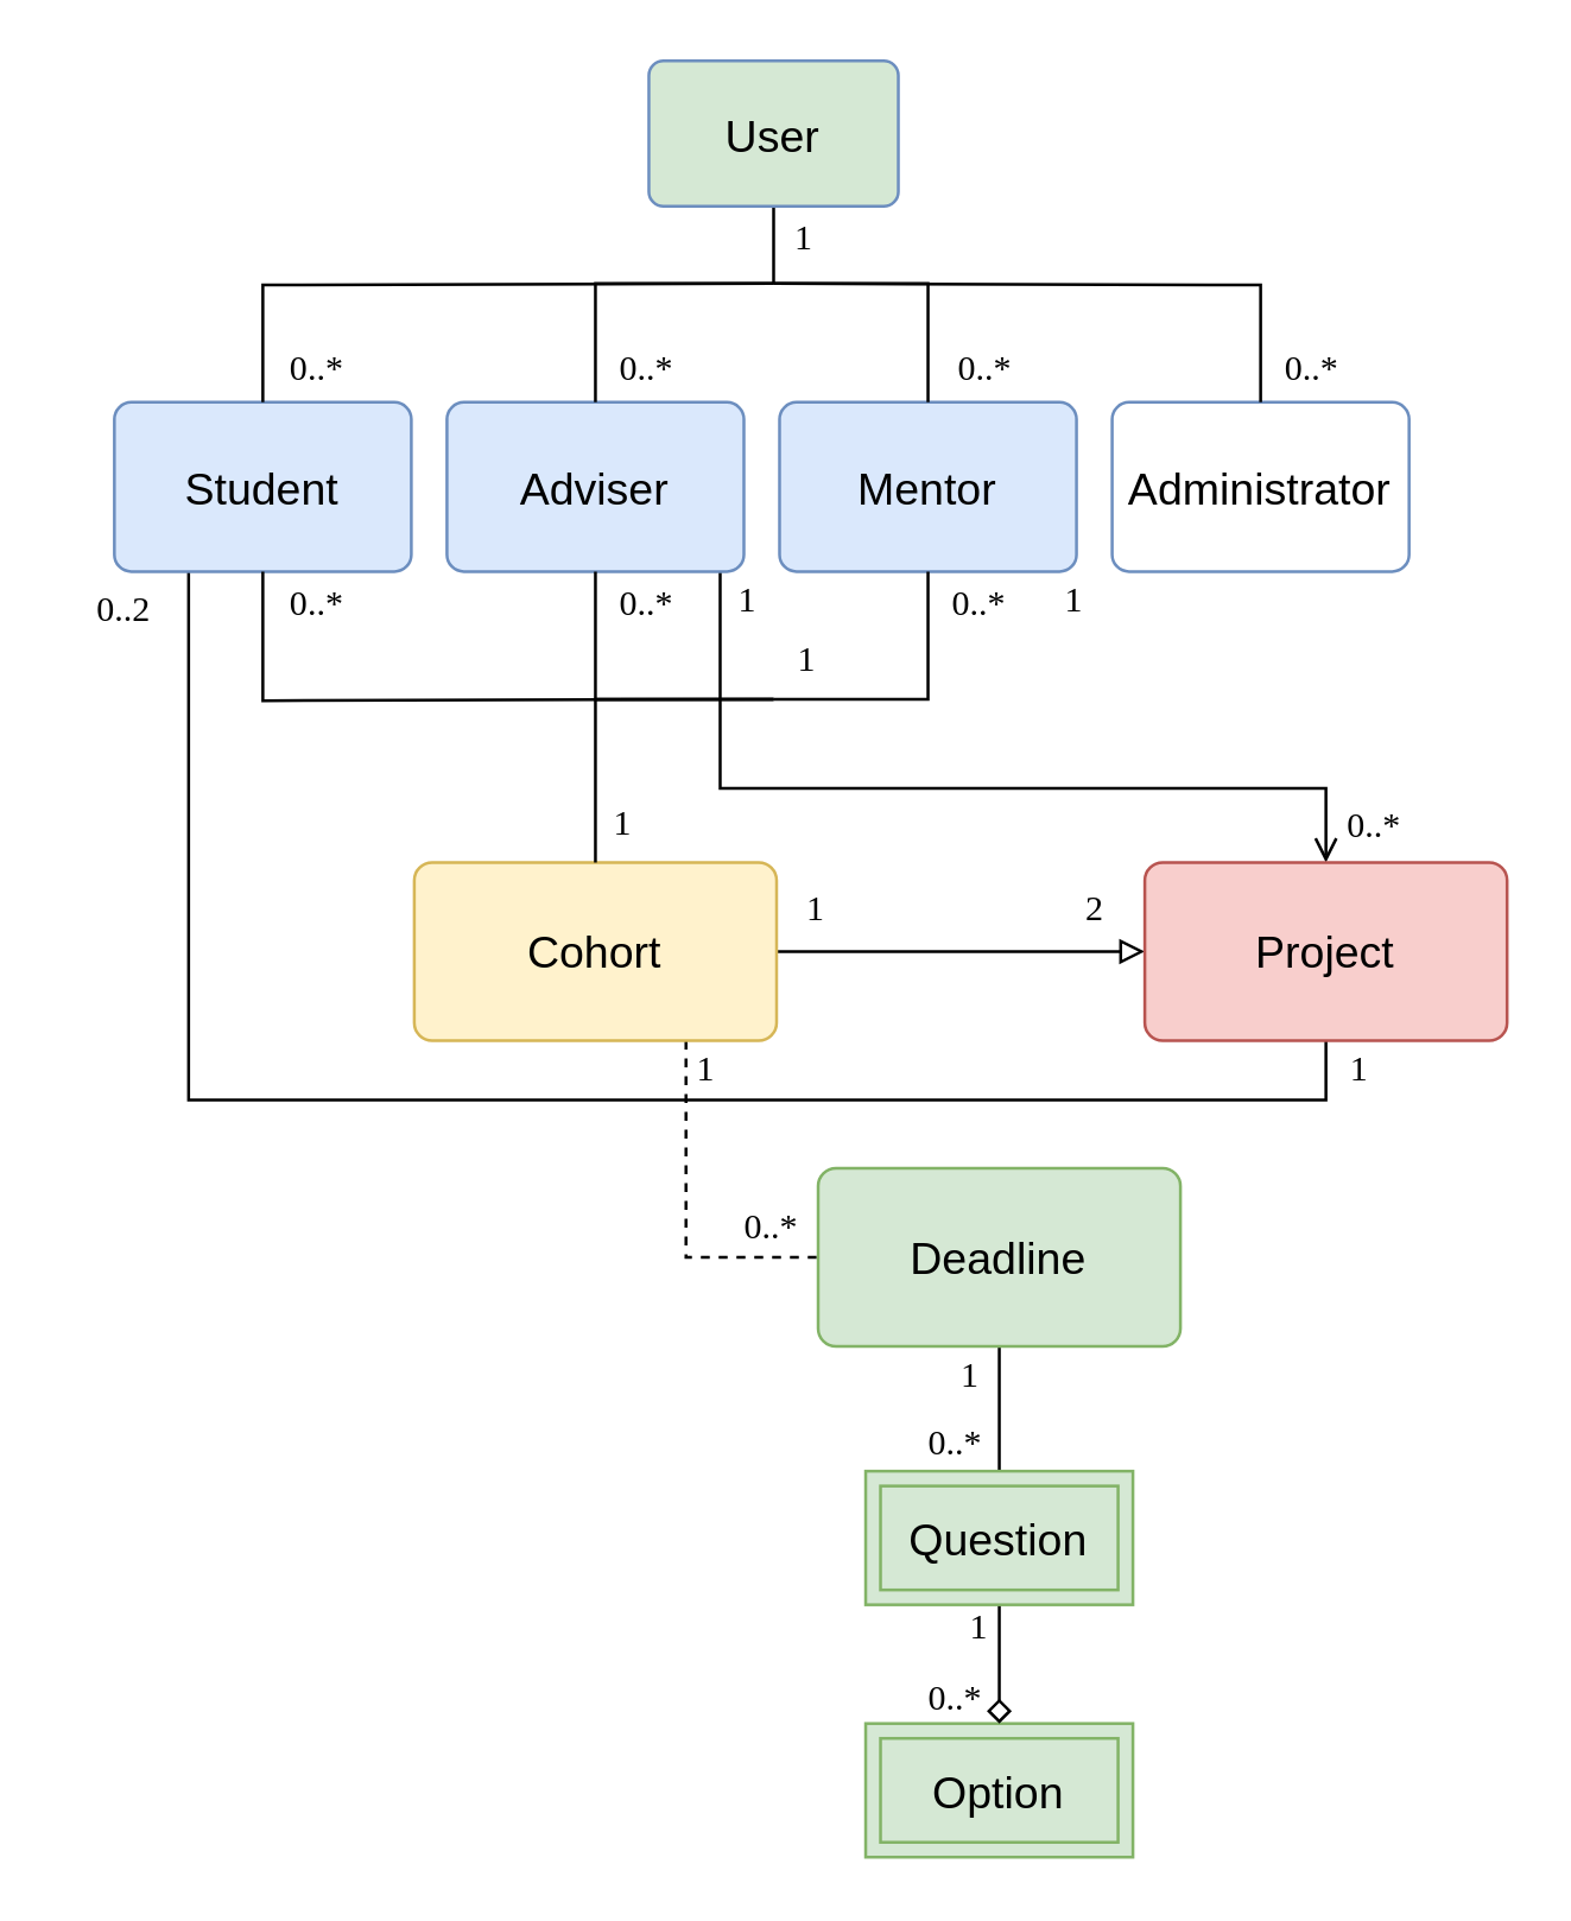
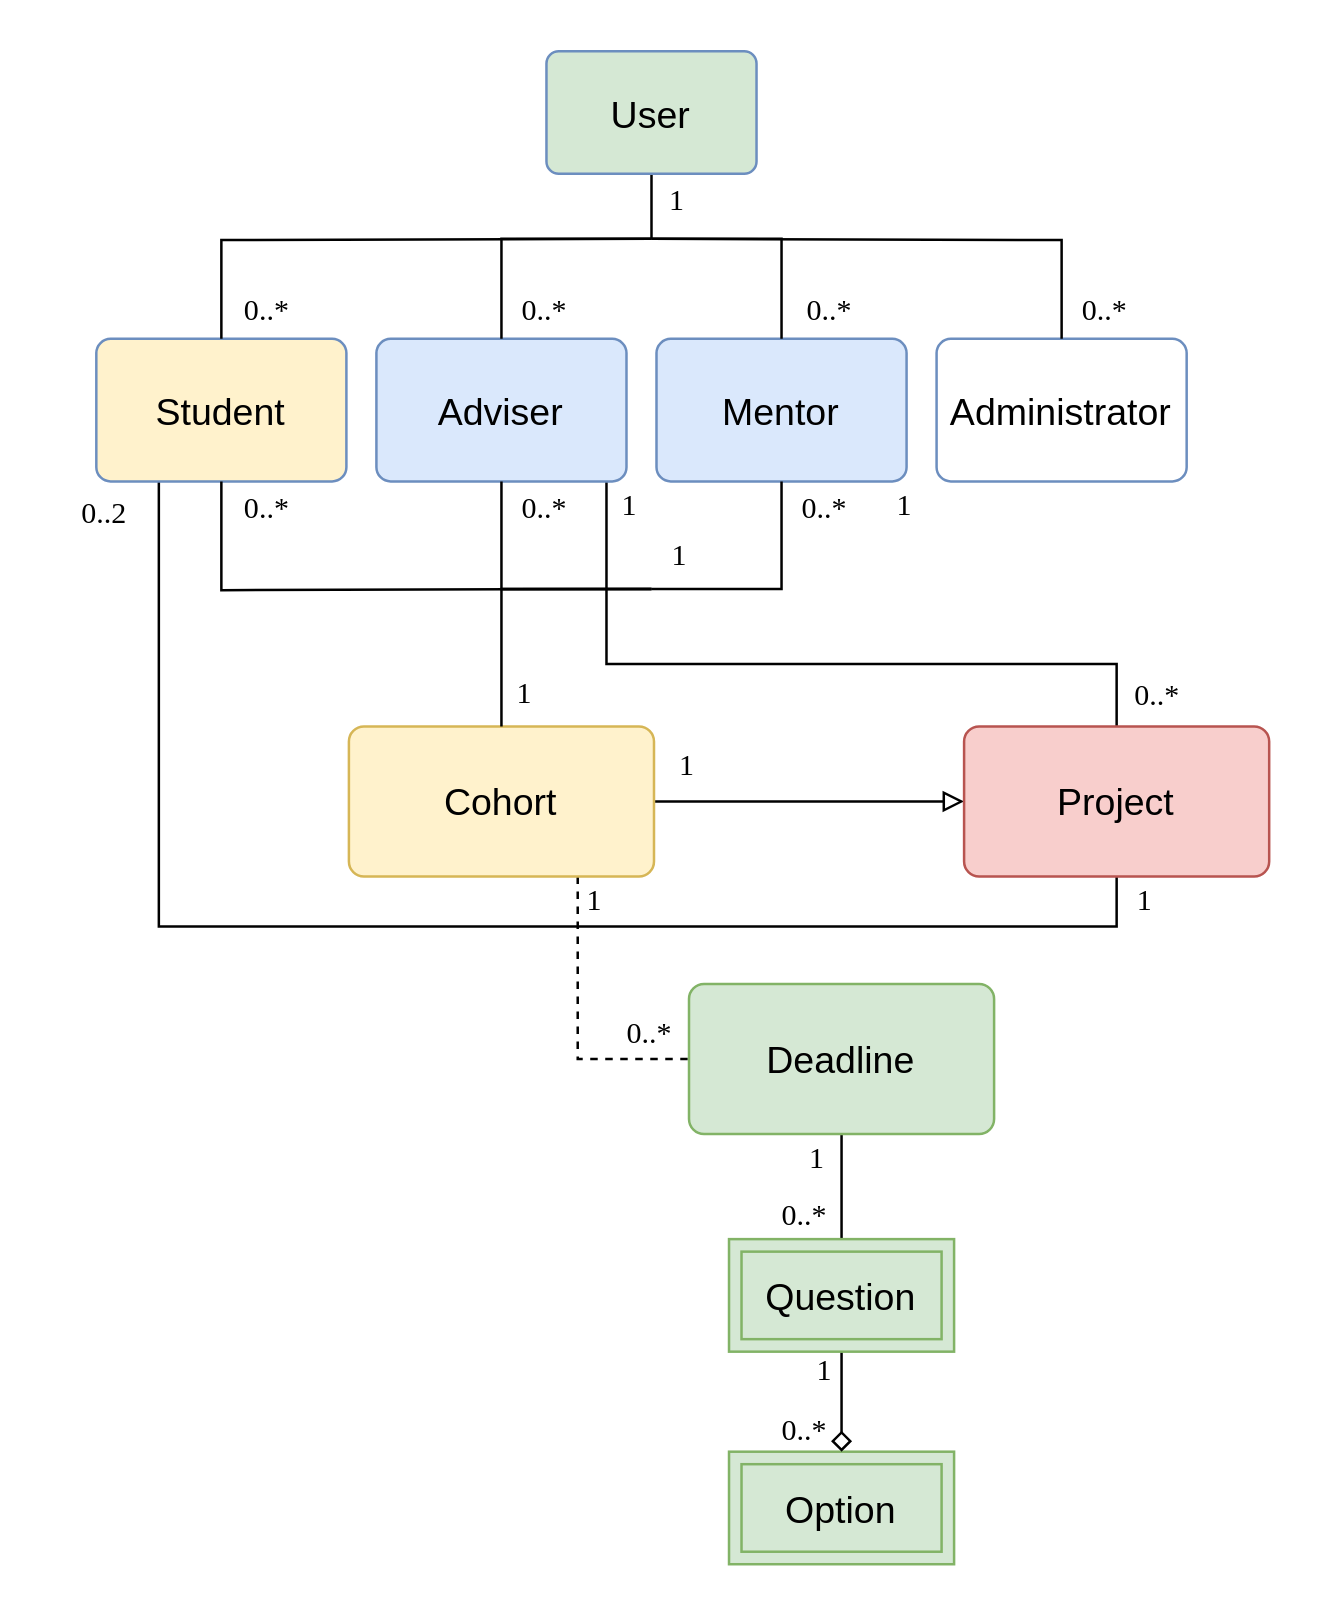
  <mxCell id="0" />
  <mxCell id="1" parent="0" />
  <mxCell id="2" style="edgeStyle=elbowEdgeStyle;rounded=0;orthogonalLoop=1;jettySize=auto;elbow=vertical;html=1;exitX=0.5;exitY=1;exitDx=0;exitDy=0;entryX=0.554;entryY=0.371;entryDx=0;entryDy=0;entryPerimeter=0;fontSize=15;fontColor=none;startArrow=none;startFill=0;endArrow=none;endFill=0;strokeColor=default;" edge="1" parent="1" source="3"><mxGeometry relative="1" as="geometry"><mxPoint x="260" y="95" as="targetPoint" /></mxGeometry></mxCell>
  <mxCell id="3" value="User" style="rounded=1;arcSize=10;whiteSpace=wrap;html=1;align=center;fontSize=15;fillColor=#d5e8d4;strokeColor=#6c8ebf;" vertex="1" parent="1"><mxGeometry x="218" y="20" width="84" height="49" as="geometry" /></mxCell>
  <mxCell id="4" style="edgeStyle=orthogonalEdgeStyle;rounded=0;orthogonalLoop=1;jettySize=auto;html=1;exitX=1;exitY=0.5;exitDx=0;exitDy=0;entryX=0;entryY=0.5;entryDx=0;entryDy=0;fontFamily=Verdana;fontSize=12;fontColor=none;startArrow=none;startFill=0;endArrow=block;endFill=0;strokeColor=default;elbow=vertical;" edge="1" parent="1" source="6" target="13"><mxGeometry relative="1" as="geometry" /></mxCell>
  <mxCell id="5" style="edgeStyle=orthogonalEdgeStyle;rounded=0;orthogonalLoop=1;jettySize=auto;html=1;exitX=0.75;exitY=1;exitDx=0;exitDy=0;fontFamily=Verdana;fontSize=12;fontColor=none;startArrow=none;startFill=0;endArrow=none;endFill=0;strokeColor=default;elbow=vertical;dashed=1;" edge="1" parent="1" source="6" target="15"><mxGeometry relative="1" as="geometry"><Array as="points"><mxPoint x="231" y="423" /></Array></mxGeometry></mxCell>
  <mxCell id="6" value="Cohort" style="rounded=1;arcSize=10;whiteSpace=wrap;html=1;align=center;fontSize=15;fillColor=#fff2cc;strokeColor=#d6b656;" vertex="1" parent="1"><mxGeometry x="139" y="290" width="122" height="60" as="geometry" /></mxCell>
- <mxCell id="7" style="edgeStyle=orthogonalEdgeStyle;rounded=0;orthogonalLoop=1;jettySize=auto;html=1;exitX=1;exitY=0.75;exitDx=0;exitDy=0;entryX=0.5;entryY=0;entryDx=0;entryDy=0;fontFamily=Verdana;fontSize=12;fontColor=none;startArrow=none;startFill=0;endArrow=open;endFill=0;strokeColor=default;elbow=vertical;" edge="1" parent="1" source="8" target="13"><mxGeometry relative="1" as="geometry"><Array as="points"><mxPoint x="242" y="178" /><mxPoint x="242" y="265" /><mxPoint x="446" y="265" /></Array></mxGeometry></mxCell>
+ <mxCell id="7" style="edgeStyle=orthogonalEdgeStyle;rounded=0;orthogonalLoop=1;jettySize=auto;html=1;exitX=1;exitY=0.75;exitDx=0;exitDy=0;entryX=0.5;entryY=0;entryDx=0;entryDy=0;fontFamily=Verdana;fontSize=12;fontColor=none;startArrow=none;startFill=0;endArrow=none;endFill=0;strokeColor=default;elbow=vertical;" edge="1" parent="1" source="8" target="13"><mxGeometry relative="1" as="geometry"><Array as="points"><mxPoint x="242" y="178" /><mxPoint x="242" y="265" /><mxPoint x="446" y="265" /></Array></mxGeometry></mxCell>
  <mxCell id="8" value="Adviser" style="rounded=1;arcSize=10;whiteSpace=wrap;html=1;align=center;fontSize=15;fillColor=#dae8fc;strokeColor=#6c8ebf;" vertex="1" parent="1"><mxGeometry x="150" y="135" width="100" height="57" as="geometry" /></mxCell>
  <mxCell id="9" value="Mentor" style="rounded=1;arcSize=10;whiteSpace=wrap;html=1;align=center;fontSize=15;fillColor=#dae8fc;strokeColor=#6c8ebf;" vertex="1" parent="1"><mxGeometry x="262" y="135" width="100" height="57" as="geometry" /></mxCell>
  <mxCell id="10" value="Administrator" style="rounded=1;arcSize=10;whiteSpace=wrap;html=1;align=center;fontSize=15;fillColor=#ffffff;strokeColor=#6c8ebf;" vertex="1" parent="1"><mxGeometry x="374" y="135" width="100" height="57" as="geometry" /></mxCell>
  <mxCell id="11" style="edgeStyle=orthogonalEdgeStyle;rounded=0;orthogonalLoop=1;jettySize=auto;html=1;exitX=0.25;exitY=1;exitDx=0;exitDy=0;entryX=0.5;entryY=1;entryDx=0;entryDy=0;fontFamily=Verdana;fontSize=12;fontColor=none;startArrow=none;startFill=0;endArrow=none;endFill=0;strokeColor=default;elbow=vertical;" edge="1" parent="1" source="12" target="13"><mxGeometry relative="1" as="geometry" /></mxCell>
- <mxCell id="12" value="Student" style="rounded=1;arcSize=10;whiteSpace=wrap;html=1;align=center;fontSize=15;fillColor=#dae8fc;strokeColor=#6c8ebf;" vertex="1" parent="1"><mxGeometry x="38" y="135" width="100" height="57" as="geometry" /></mxCell>
+ <mxCell id="12" value="Student" style="rounded=1;arcSize=10;whiteSpace=wrap;html=1;align=center;fontSize=15;fillColor=#fff2cc;strokeColor=#6c8ebf;" vertex="1" parent="1"><mxGeometry x="38" y="135" width="100" height="57" as="geometry" /></mxCell>
  <mxCell id="13" value="Project" style="rounded=1;arcSize=10;whiteSpace=wrap;html=1;align=center;fontSize=15;fillColor=#f8cecc;strokeColor=#b85450;" vertex="1" parent="1"><mxGeometry x="385" y="290" width="122" height="60" as="geometry" /></mxCell>
  <mxCell id="14" style="edgeStyle=orthogonalEdgeStyle;rounded=0;orthogonalLoop=1;jettySize=auto;html=1;exitX=0.5;exitY=1;exitDx=0;exitDy=0;entryX=0.5;entryY=0;entryDx=0;entryDy=0;fontFamily=Verdana;fontSize=12;fontColor=none;startArrow=none;startFill=0;endArrow=none;endFill=0;strokeColor=default;elbow=vertical;" edge="1" parent="1" source="15" target="47"><mxGeometry relative="1" as="geometry" /></mxCell>
  <mxCell id="15" value="Deadline" style="rounded=1;arcSize=10;whiteSpace=wrap;html=1;align=center;fontSize=15;fillColor=#d5e8d4;strokeColor=#82b366;" vertex="1" parent="1"><mxGeometry x="275" y="393" width="122" height="60" as="geometry" /></mxCell>
  <mxCell id="16" value="Option" style="shape=ext;margin=3;double=1;whiteSpace=wrap;html=1;align=center;labelBackgroundColor=none;fontSize=15;fillColor=#d5e8d4;strokeColor=#82b366;" vertex="1" parent="1"><mxGeometry x="291" y="580" width="90" height="45" as="geometry" /></mxCell>
  <mxCell id="17" style="edgeStyle=elbowEdgeStyle;rounded=0;orthogonalLoop=1;jettySize=auto;elbow=vertical;html=1;entryX=0.5;entryY=0;entryDx=0;entryDy=0;fontSize=15;fontColor=none;startArrow=none;startFill=0;endArrow=none;endFill=0;strokeColor=default;" edge="1" parent="1" target="9"><mxGeometry relative="1" as="geometry"><mxPoint x="260" y="95" as="sourcePoint" /><Array as="points"><mxPoint x="287" y="95" /></Array></mxGeometry></mxCell>
  <mxCell id="18" style="edgeStyle=orthogonalEdgeStyle;rounded=0;orthogonalLoop=1;jettySize=auto;html=1;entryX=0.5;entryY=0;entryDx=0;entryDy=0;fontSize=15;fontColor=none;startArrow=none;startFill=0;endArrow=none;endFill=0;strokeColor=default;elbow=vertical;" edge="1" parent="1" target="8"><mxGeometry relative="1" as="geometry"><mxPoint x="260" y="95" as="sourcePoint" /><Array as="points"><mxPoint x="200" y="95" /></Array></mxGeometry></mxCell>
  <mxCell id="19" style="edgeStyle=orthogonalEdgeStyle;rounded=0;orthogonalLoop=1;jettySize=auto;html=1;entryX=0.5;entryY=0;entryDx=0;entryDy=0;fontSize=15;fontColor=none;startArrow=none;startFill=0;endArrow=none;endFill=0;strokeColor=default;elbow=vertical;" edge="1" parent="1" target="10"><mxGeometry relative="1" as="geometry"><mxPoint x="260" y="95" as="sourcePoint" /></mxGeometry></mxCell>
  <mxCell id="20" style="edgeStyle=orthogonalEdgeStyle;rounded=0;orthogonalLoop=1;jettySize=auto;html=1;entryX=0.5;entryY=0;entryDx=0;entryDy=0;fontSize=15;fontColor=none;startArrow=none;startFill=0;endArrow=none;endFill=0;strokeColor=default;elbow=vertical;" edge="1" parent="1" target="12"><mxGeometry relative="1" as="geometry"><mxPoint x="260" y="95" as="sourcePoint" /></mxGeometry></mxCell>
  <mxCell id="21" style="edgeStyle=orthogonalEdgeStyle;rounded=0;orthogonalLoop=1;jettySize=auto;html=1;fontSize=12;fontColor=none;startArrow=none;startFill=0;endArrow=none;endFill=0;strokeColor=default;elbow=vertical;" edge="1" parent="1" target="6"><mxGeometry relative="1" as="geometry"><mxPoint x="260" y="235" as="sourcePoint" /><Array as="points"><mxPoint x="200" y="235" /></Array></mxGeometry></mxCell>
  <mxCell id="22" style="edgeStyle=orthogonalEdgeStyle;rounded=0;orthogonalLoop=1;jettySize=auto;html=1;entryX=0.5;entryY=1;entryDx=0;entryDy=0;fontSize=12;fontColor=none;startArrow=none;startFill=0;endArrow=none;endFill=0;strokeColor=default;elbow=vertical;" edge="1" parent="1" target="9"><mxGeometry relative="1" as="geometry"><mxPoint x="260" y="235" as="sourcePoint" /><Array as="points"><mxPoint x="312" y="235" /></Array></mxGeometry></mxCell>
  <mxCell id="23" style="edgeStyle=orthogonalEdgeStyle;rounded=0;orthogonalLoop=1;jettySize=auto;html=1;entryX=0.5;entryY=1;entryDx=0;entryDy=0;fontSize=12;fontColor=none;startArrow=none;startFill=0;endArrow=none;endFill=0;strokeColor=default;elbow=vertical;" edge="1" parent="1" target="8"><mxGeometry relative="1" as="geometry"><mxPoint x="260" y="235" as="sourcePoint" /><Array as="points"><mxPoint x="200" y="235" /></Array></mxGeometry></mxCell>
  <mxCell id="24" style="edgeStyle=orthogonalEdgeStyle;rounded=0;orthogonalLoop=1;jettySize=auto;html=1;entryX=0.5;entryY=1;entryDx=0;entryDy=0;fontSize=12;fontColor=none;startArrow=none;startFill=0;endArrow=none;endFill=0;strokeColor=default;elbow=vertical;" edge="1" parent="1" target="12"><mxGeometry relative="1" as="geometry"><mxPoint x="260" y="235" as="sourcePoint" /></mxGeometry></mxCell>
  <mxCell id="25" value="&lt;font face=&quot;Verdana&quot;&gt;0..*&lt;/font&gt;" style="text;html=1;align=center;verticalAlign=middle;resizable=0;points=[];autosize=1;strokeColor=none;fillColor=none;fontSize=12;fontColor=none;" vertex="1" parent="1"><mxGeometry x="308" y="189" width="42" height="27" as="geometry" /></mxCell>
  <mxCell id="26" value="1" style="text;html=1;align=center;verticalAlign=middle;resizable=0;points=[];autosize=1;strokeColor=none;fillColor=none;fontSize=12;fontColor=none;fontFamily=Verdana;" vertex="1" parent="1"><mxGeometry x="196" y="264" width="26" height="26" as="geometry" /></mxCell>
  <mxCell id="27" value="&lt;font face=&quot;Verdana&quot;&gt;0..*&lt;/font&gt;" style="text;html=1;align=center;verticalAlign=middle;resizable=0;points=[];autosize=1;strokeColor=none;fillColor=none;fontSize=12;fontColor=none;" vertex="1" parent="1"><mxGeometry x="196" y="189" width="42" height="27" as="geometry" /></mxCell>
  <mxCell id="28" value="&lt;font face=&quot;Verdana&quot;&gt;0..*&lt;/font&gt;" style="text;html=1;align=center;verticalAlign=middle;resizable=0;points=[];autosize=1;strokeColor=none;fillColor=none;fontSize=12;fontColor=none;" vertex="1" parent="1"><mxGeometry x="85" y="189" width="42" height="27" as="geometry" /></mxCell>
  <mxCell id="29" value="&lt;font face=&quot;Verdana&quot;&gt;0..*&lt;/font&gt;" style="text;html=1;align=center;verticalAlign=middle;resizable=0;points=[];autosize=1;strokeColor=none;fillColor=none;fontSize=12;fontColor=none;" vertex="1" parent="1"><mxGeometry x="85" y="110" width="42" height="27" as="geometry" /></mxCell>
  <mxCell id="30" value="&lt;font face=&quot;Verdana&quot;&gt;0..*&lt;/font&gt;" style="text;html=1;align=center;verticalAlign=middle;resizable=0;points=[];autosize=1;strokeColor=none;fillColor=none;fontSize=12;fontColor=none;" vertex="1" parent="1"><mxGeometry x="196" y="110" width="42" height="27" as="geometry" /></mxCell>
  <mxCell id="31" value="&lt;font face=&quot;Verdana&quot;&gt;0..*&lt;/font&gt;" style="text;html=1;align=center;verticalAlign=middle;resizable=0;points=[];autosize=1;strokeColor=none;fillColor=none;fontSize=12;fontColor=none;" vertex="1" parent="1"><mxGeometry x="310" y="110" width="42" height="27" as="geometry" /></mxCell>
  <mxCell id="32" value="&lt;font face=&quot;Verdana&quot;&gt;0..*&lt;/font&gt;" style="text;html=1;align=center;verticalAlign=middle;resizable=0;points=[];autosize=1;strokeColor=none;fillColor=none;fontSize=12;fontColor=none;" vertex="1" parent="1"><mxGeometry x="420" y="110" width="42" height="27" as="geometry" /></mxCell>
  <mxCell id="33" value="1" style="text;html=1;align=center;verticalAlign=middle;resizable=0;points=[];autosize=1;strokeColor=none;fillColor=none;fontSize=12;fontColor=none;fontFamily=Verdana;" vertex="1" parent="1"><mxGeometry x="257" y="67" width="26" height="26" as="geometry" /></mxCell>
  <mxCell id="34" value="1" style="text;html=1;align=center;verticalAlign=middle;resizable=0;points=[];autosize=1;strokeColor=none;fillColor=none;fontSize=12;fontColor=none;fontFamily=Verdana;" vertex="1" parent="1"><mxGeometry x="261" y="293" width="26" height="26" as="geometry" /></mxCell>
- <mxCell id="35" value="&lt;font face=&quot;Verdana&quot;&gt;2&lt;/font&gt;" style="text;html=1;align=center;verticalAlign=middle;resizable=0;points=[];autosize=1;strokeColor=none;fillColor=none;fontSize=12;fontColor=none;" vertex="1" parent="1"><mxGeometry x="355" y="292.5" width="26" height="27" as="geometry" /></mxCell>
  <mxCell id="36" value="1" style="text;html=1;align=center;verticalAlign=middle;resizable=0;points=[];autosize=1;strokeColor=none;fillColor=none;fontSize=12;fontColor=none;fontFamily=Verdana;" vertex="1" parent="1"><mxGeometry x="444" y="347" width="26" height="26" as="geometry" /></mxCell>
  <mxCell id="37" value="0..2" style="text;html=1;align=center;verticalAlign=middle;resizable=0;points=[];autosize=1;strokeColor=none;fillColor=none;fontSize=12;fontColor=none;fontFamily=Verdana;" vertex="1" parent="1"><mxGeometry x="20" y="192" width="42" height="26" as="geometry" /></mxCell>
  <mxCell id="38" value="1" style="text;html=1;align=center;verticalAlign=middle;resizable=0;points=[];autosize=1;strokeColor=none;fillColor=none;fontSize=12;fontColor=none;fontFamily=Verdana;" vertex="1" parent="1"><mxGeometry x="238" y="189" width="26" height="26" as="geometry" /></mxCell>
  <mxCell id="39" value="&lt;font face=&quot;Verdana&quot;&gt;0..*&lt;/font&gt;" style="text;html=1;align=center;verticalAlign=middle;resizable=0;points=[];autosize=1;strokeColor=none;fillColor=none;fontSize=12;fontColor=none;" vertex="1" parent="1"><mxGeometry x="441" y="264" width="42" height="27" as="geometry" /></mxCell>
  <mxCell id="40" value="1" style="text;html=1;align=center;verticalAlign=middle;resizable=0;points=[];autosize=1;strokeColor=none;fillColor=none;fontSize=12;fontColor=none;fontFamily=Verdana;" vertex="1" parent="1"><mxGeometry x="348" y="189" width="26" height="26" as="geometry" /></mxCell>
  <mxCell id="41" value="1" style="text;html=1;align=center;verticalAlign=middle;resizable=0;points=[];autosize=1;strokeColor=none;fillColor=none;fontSize=12;fontColor=none;fontFamily=Verdana;" vertex="1" parent="1"><mxGeometry x="258" y="209" width="26" height="26" as="geometry" /></mxCell>
  <mxCell id="42" value="&lt;font face=&quot;Verdana&quot;&gt;0..*&lt;/font&gt;" style="text;html=1;align=center;verticalAlign=middle;resizable=0;points=[];autosize=1;strokeColor=none;fillColor=none;fontSize=12;fontColor=none;" vertex="1" parent="1"><mxGeometry x="300" y="472" width="42" height="27" as="geometry" /></mxCell>
  <mxCell id="43" value="1" style="text;html=1;align=center;verticalAlign=middle;resizable=0;points=[];autosize=1;strokeColor=none;fillColor=none;fontSize=12;fontColor=none;fontFamily=Verdana;" vertex="1" parent="1"><mxGeometry x="313" y="450" width="26" height="26" as="geometry" /></mxCell>
  <mxCell id="44" value="1" style="text;html=1;align=center;verticalAlign=middle;resizable=0;points=[];autosize=1;strokeColor=none;fillColor=none;fontSize=12;fontColor=none;fontFamily=Verdana;" vertex="1" parent="1"><mxGeometry x="316" y="535" width="26" height="26" as="geometry" /></mxCell>
  <mxCell id="45" value="&lt;font face=&quot;Verdana&quot;&gt;0..*&lt;/font&gt;" style="text;html=1;align=center;verticalAlign=middle;resizable=0;points=[];autosize=1;strokeColor=none;fillColor=none;fontSize=12;fontColor=none;" vertex="1" parent="1"><mxGeometry x="300" y="558" width="42" height="27" as="geometry" /></mxCell>
  <mxCell id="46" style="edgeStyle=orthogonalEdgeStyle;rounded=0;orthogonalLoop=1;jettySize=auto;html=1;exitX=0.5;exitY=1;exitDx=0;exitDy=0;entryX=0.5;entryY=0;entryDx=0;entryDy=0;fontFamily=Verdana;fontSize=12;fontColor=none;startArrow=none;startFill=0;endArrow=diamond;endFill=0;strokeColor=default;elbow=vertical;" edge="1" parent="1" source="47" target="16"><mxGeometry relative="1" as="geometry" /></mxCell>
  <mxCell id="47" value="Question" style="shape=ext;margin=3;double=1;whiteSpace=wrap;html=1;align=center;labelBackgroundColor=none;fontSize=15;fillColor=#d5e8d4;strokeColor=#82b366;" vertex="1" parent="1"><mxGeometry x="291" y="495" width="90" height="45" as="geometry" /></mxCell>
  <mxCell id="48" value="1" style="text;html=1;align=center;verticalAlign=middle;resizable=0;points=[];autosize=1;strokeColor=none;fillColor=none;fontSize=12;fontColor=none;fontFamily=Verdana;" vertex="1" parent="1"><mxGeometry x="224" y="347" width="26" height="26" as="geometry" /></mxCell>
  <mxCell id="49" value="&lt;font face=&quot;Verdana&quot;&gt;0..*&lt;/font&gt;" style="text;html=1;align=center;verticalAlign=middle;resizable=0;points=[];autosize=1;strokeColor=none;fillColor=none;fontSize=12;fontColor=none;" vertex="1" parent="1"><mxGeometry x="238" y="399" width="42" height="27" as="geometry" /></mxCell>
